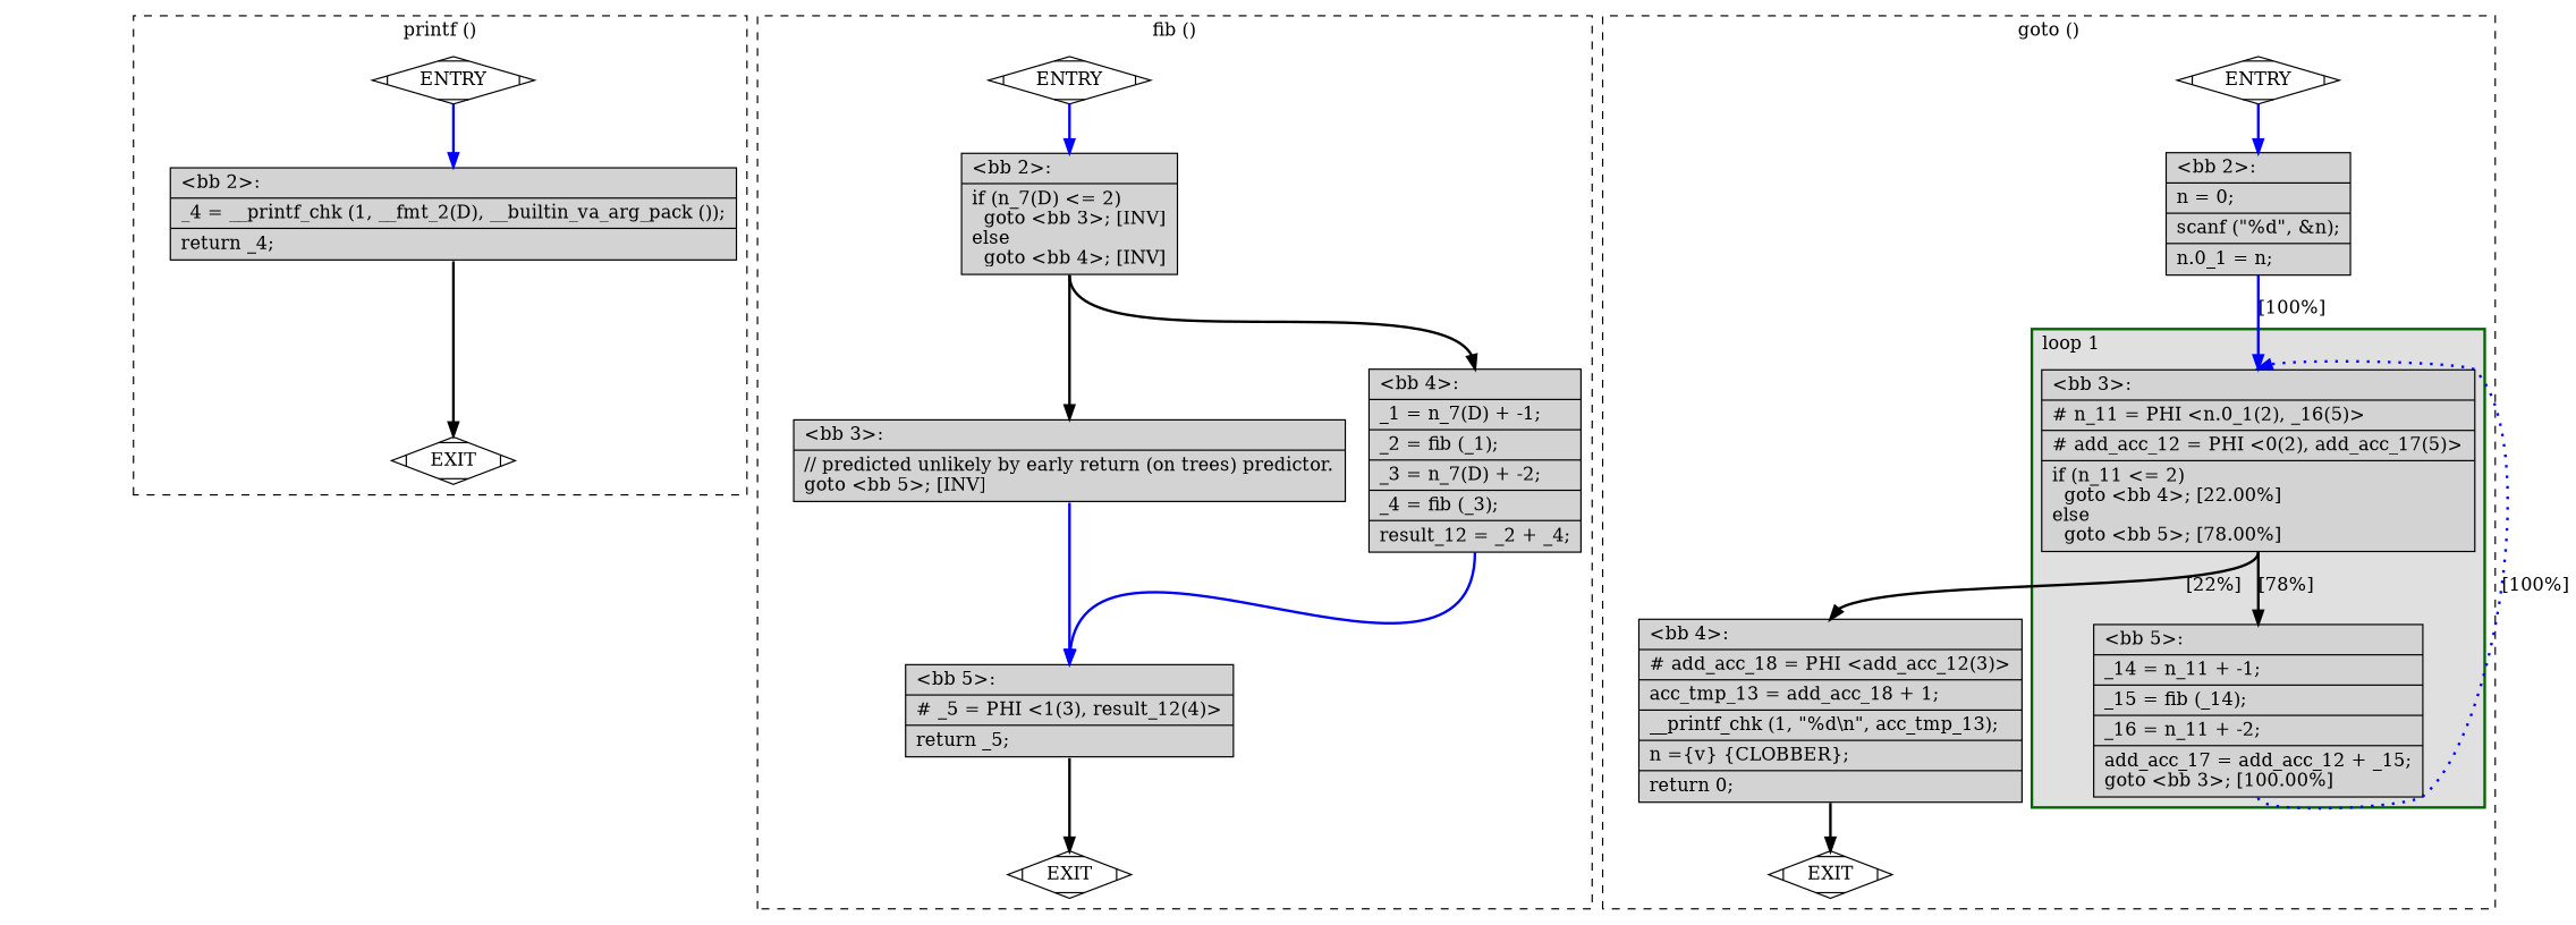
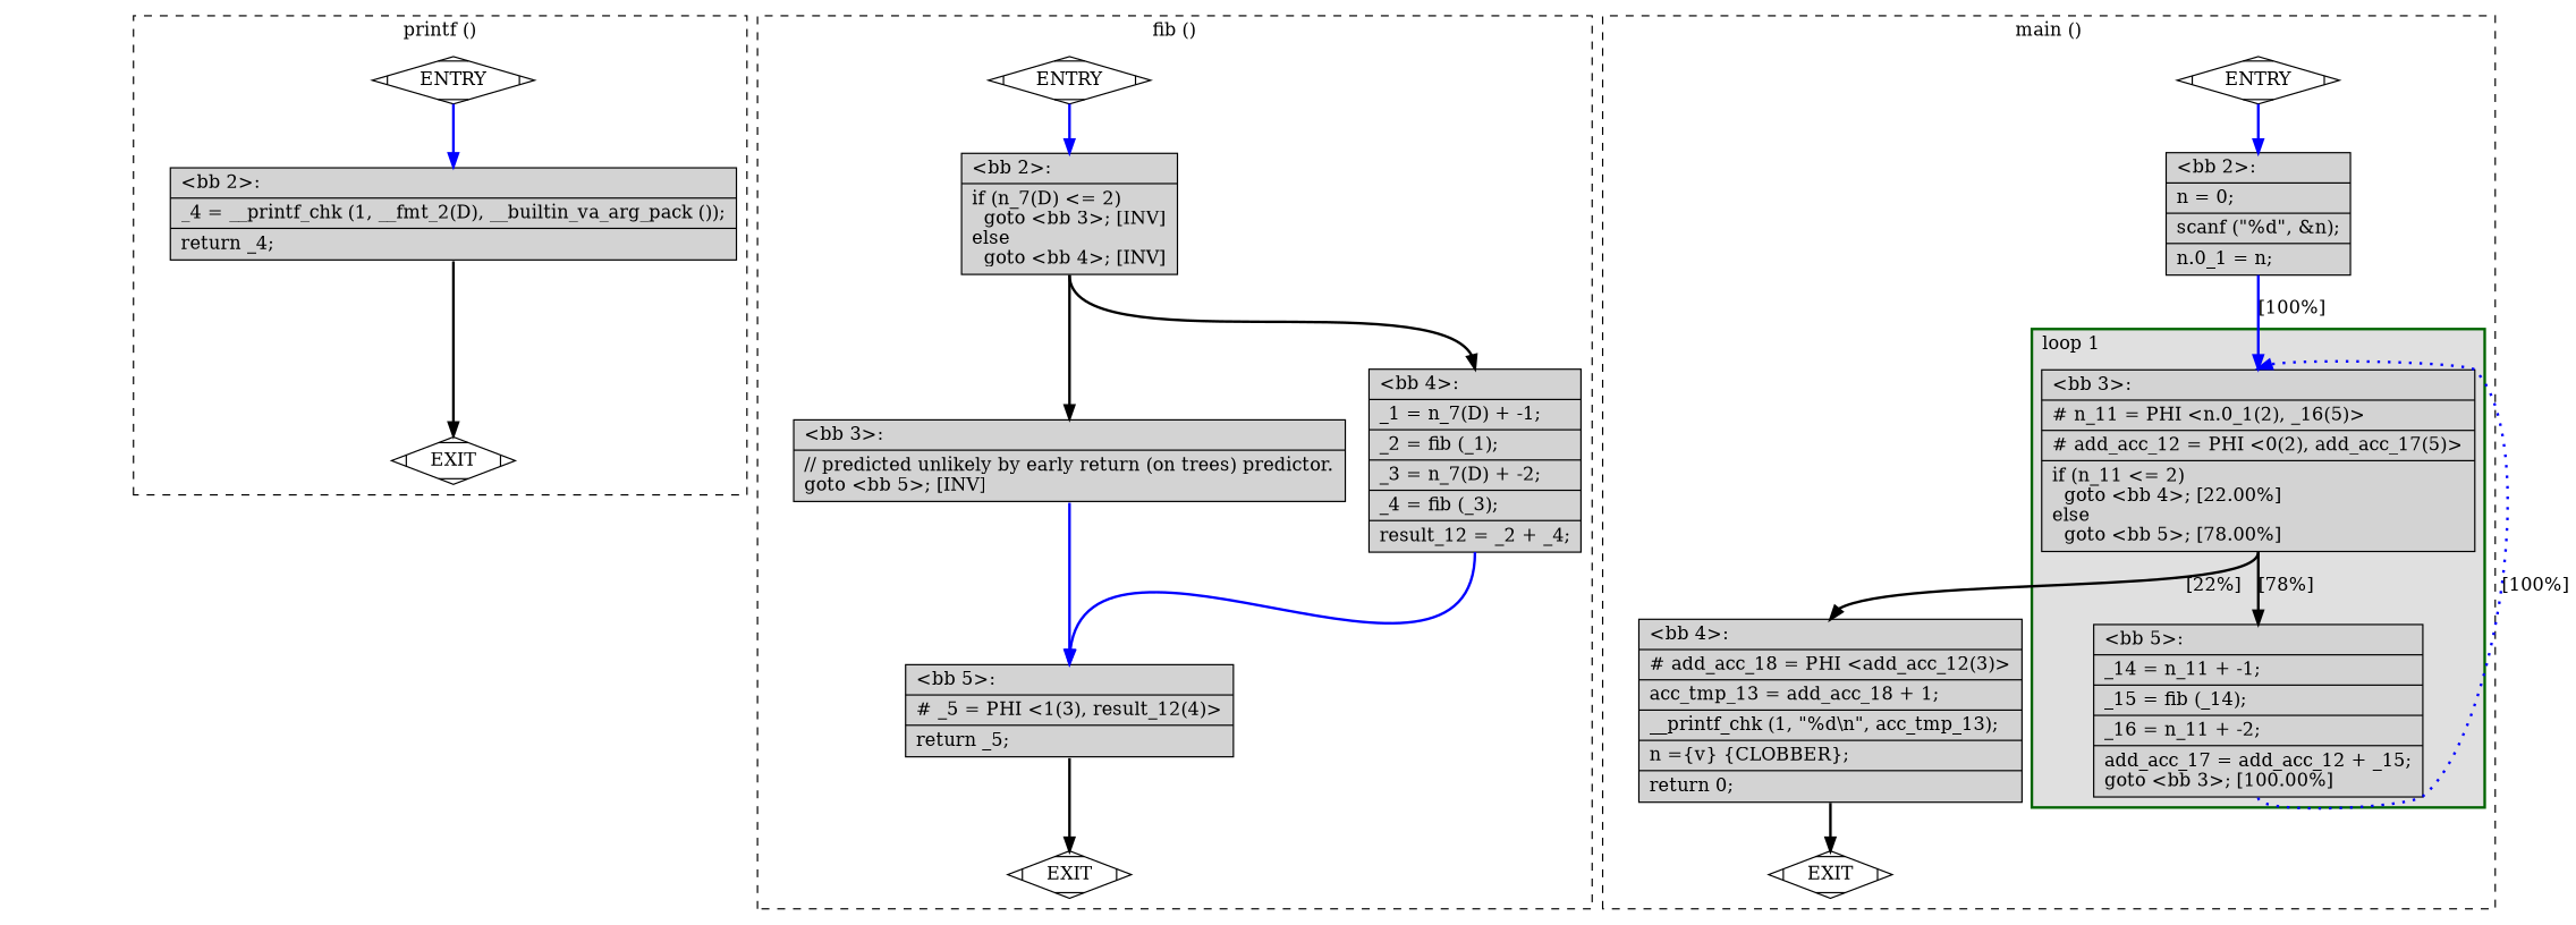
  digraph {
    node [fillcolor=lightgrey shape=record style=filled]
    edge [constraint=true headport=n style="solid,bold" tailport=s color=blue weight=10]
    n1 [fillcolor=white label=ENTRY shape=Mdiamond]
    n2 [fillcolor=white label=EXIT shape=Mdiamond]
    n3 [label="{\<bb\ 2\>:\l|_4\ =\ __printf_chk\ (1,\ __fmt_2(D),\ __builtin_va_arg_pack\ ());\l|return\ _4;\l}"]
    n4 [fillcolor=white label=ENTRY shape=Mdiamond]
    n5 [fillcolor=white label=EXIT shape=Mdiamond]
    n6 [label="{\<bb\ 2\>:\l|if\ (n_7(D)\ \<=\ 2)\l\ \ goto\ \<bb\ 3\>;\ [INV]\lelse\l\ \ goto\ \<bb\ 4\>;\ [INV]\l}"]
    n7 [label="{\<bb\ 3\>:\l|//\ predicted\ unlikely\ by\ early\ return\ (on\ trees)\ predictor.\lgoto\ \<bb\ 5\>;\ [INV]\l}"]
    n8 [label="{\<bb\ 4\>:\l|_1\ =\ n_7(D)\ +\ -1;\l|_2\ =\ fib\ (_1);\l|_3\ =\ n_7(D)\ +\ -2;\l|_4\ =\ fib\ (_3);\l|result_12\ =\ _2\ +\ _4;\l}"]
    n9 [label="{\<bb\ 5\>:\l|#\ _5\ =\ PHI\ \<1(3),\ result_12(4)\>\l|return\ _5;\l}"]
    n10 [label="{\<bb\ 3\>:\l|#\ n_11\ =\ PHI\ \<n.0_1(2),\ _16(5)\>\l|#\ add_acc_12\ =\ PHI\ \<0(2),\ add_acc_17(5)\>\l|if\ (n_11\ \<=\ 2)\l\ \ goto\ \<bb\ 4\>;\ [22.00%]\lelse\l\ \ goto\ \<bb\ 5\>;\ [78.00%]\l}"]
    n11 [label="{\<bb\ 5\>:\l|_14\ =\ n_11\ +\ -1;\l|_15\ =\ fib\ (_14);\l|_16\ =\ n_11\ +\ -2;\l|add_acc_17\ =\ add_acc_12\ +\ _15;\lgoto\ \<bb\ 3\>;\ [100.00%]\l}"]
    n12 [label="{\<bb\ 4\>:\l|#\ add_acc_18\ =\ PHI\ \<add_acc_12(3)\>\l|acc_tmp_13\ =\ add_acc_18\ +\ 1;\l|__printf_chk\ (1,\ \"%d\\n\",\ acc_tmp_13);\l|n\ =\{v\}\ \{CLOBBER\};\l|return\ 0;\l}"]
    n13 [fillcolor=white label=ENTRY shape=Mdiamond]
    n14 [fillcolor=white label=EXIT shape=Mdiamond]
    n15 [label="{\<bb\ 2\>:\l|n\ =\ 0;\l|scanf\ (\"%d\",\ &n);\l|n.0_1\ =\ n;\l}"]
    subgraph cluster_1 {
      color=black
      label="printf ()"
      style=dashed
      n1
      n2
      n3
    }
    subgraph cluster_2 {
      color=black
      label="fib ()"
      style=dashed
      n4
      n5
      n6
      n7
      n8
      n9
    }
    subgraph cluster_3 {
      color=black
-     label="goto ()"
+     label="main ()"
      style=dashed
      n12
      n13
      n14
      n15
      subgraph cluster_4 {
        color=darkgreen
        fillcolor=grey88
        label="loop 1"
        labeljust=l
        penwidth=2
        style=filled
        n10
        n11
      }
    }
    n1 -> n2 [style=invis color="" weight=""]
    n1 -> n3 [weight=100]
    n3 -> n2 [color=black]
    n4 -> n5 [style=invis color="" weight=""]
    n4 -> n6 [weight=100]
    n6 -> n7 [color=black]
    n6 -> n8 [color=black]
    n7 -> n9 [weight=100]
    n8 -> n9 [weight=100]
    n9 -> n5 [color=black]
    n10 -> n11 [color=black label="[78%]"]
    n10 -> n12 [color=black label="[22%]"]
    n11 -> n10 [constraint=false label="[100%]" style="dotted,bold"]
    n12 -> n14 [color=black]
    n13 -> n14 [style=invis color="" weight=""]
    n13 -> n15 [weight=100]
    n15 -> n10 [label="[100%]" weight=100]
  }
